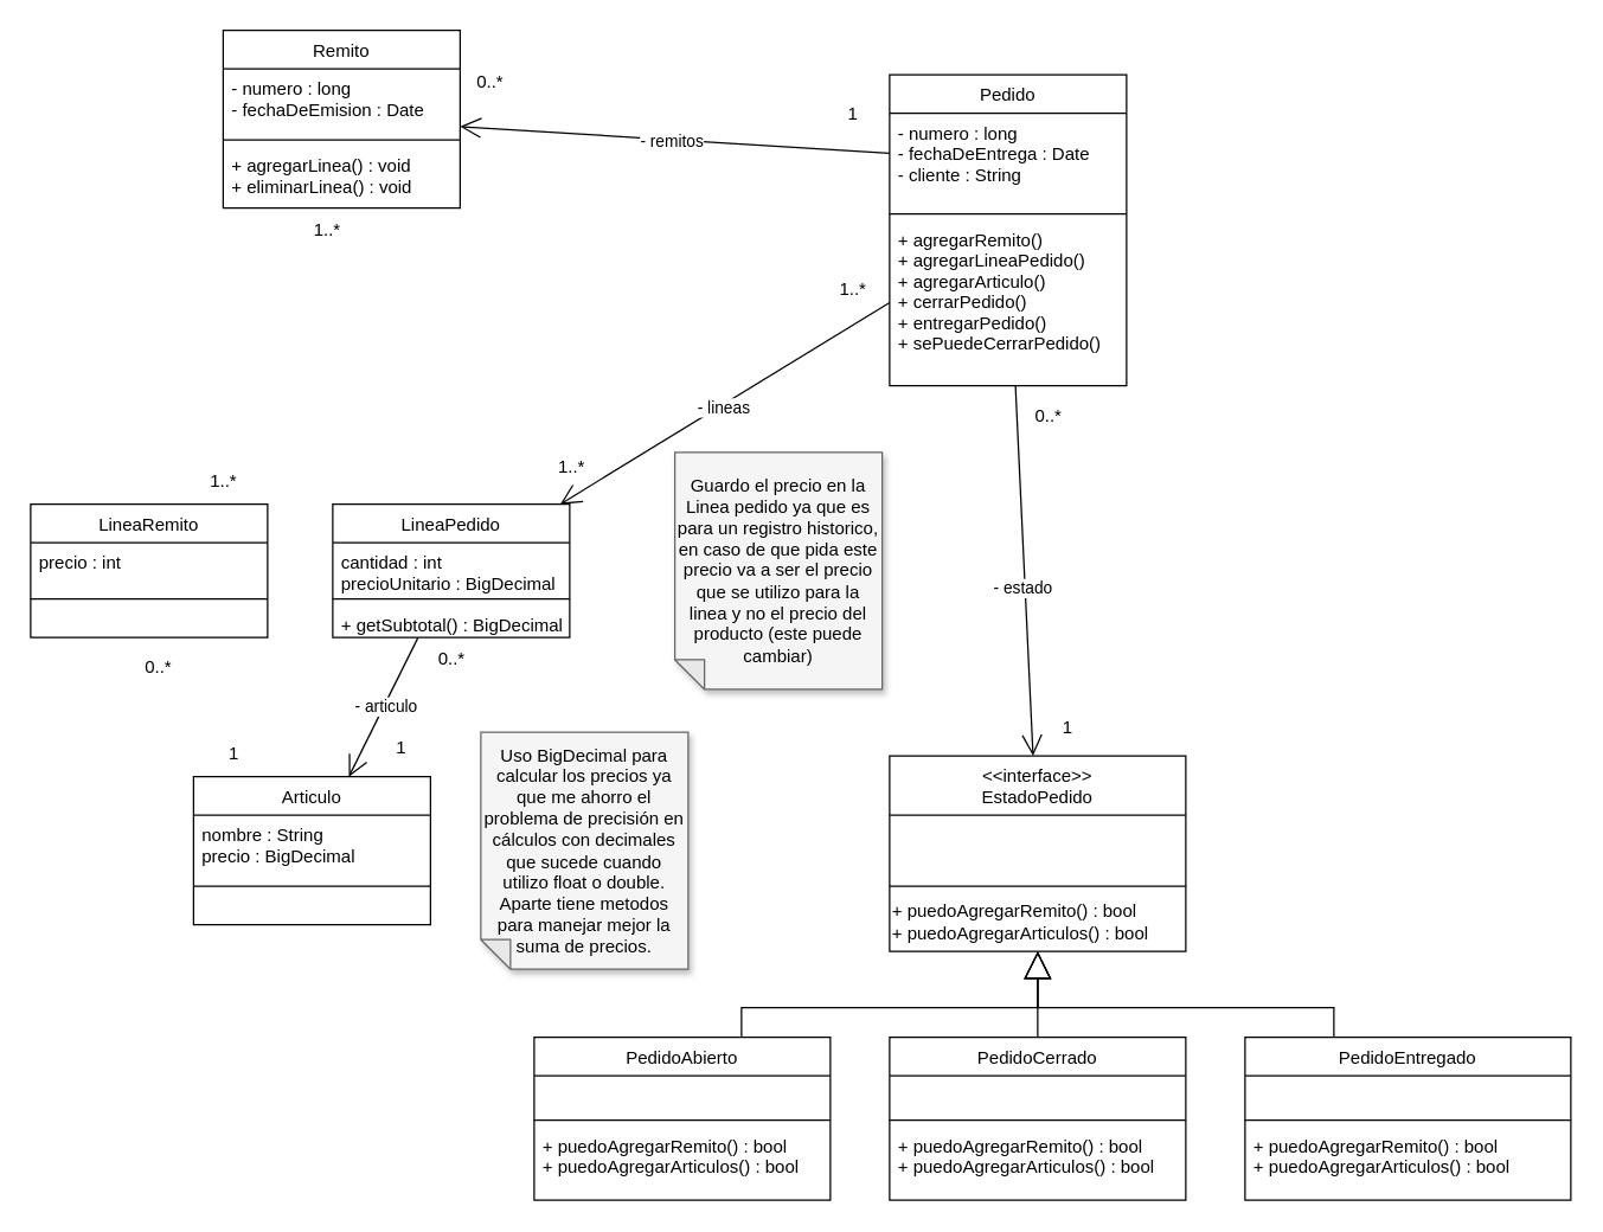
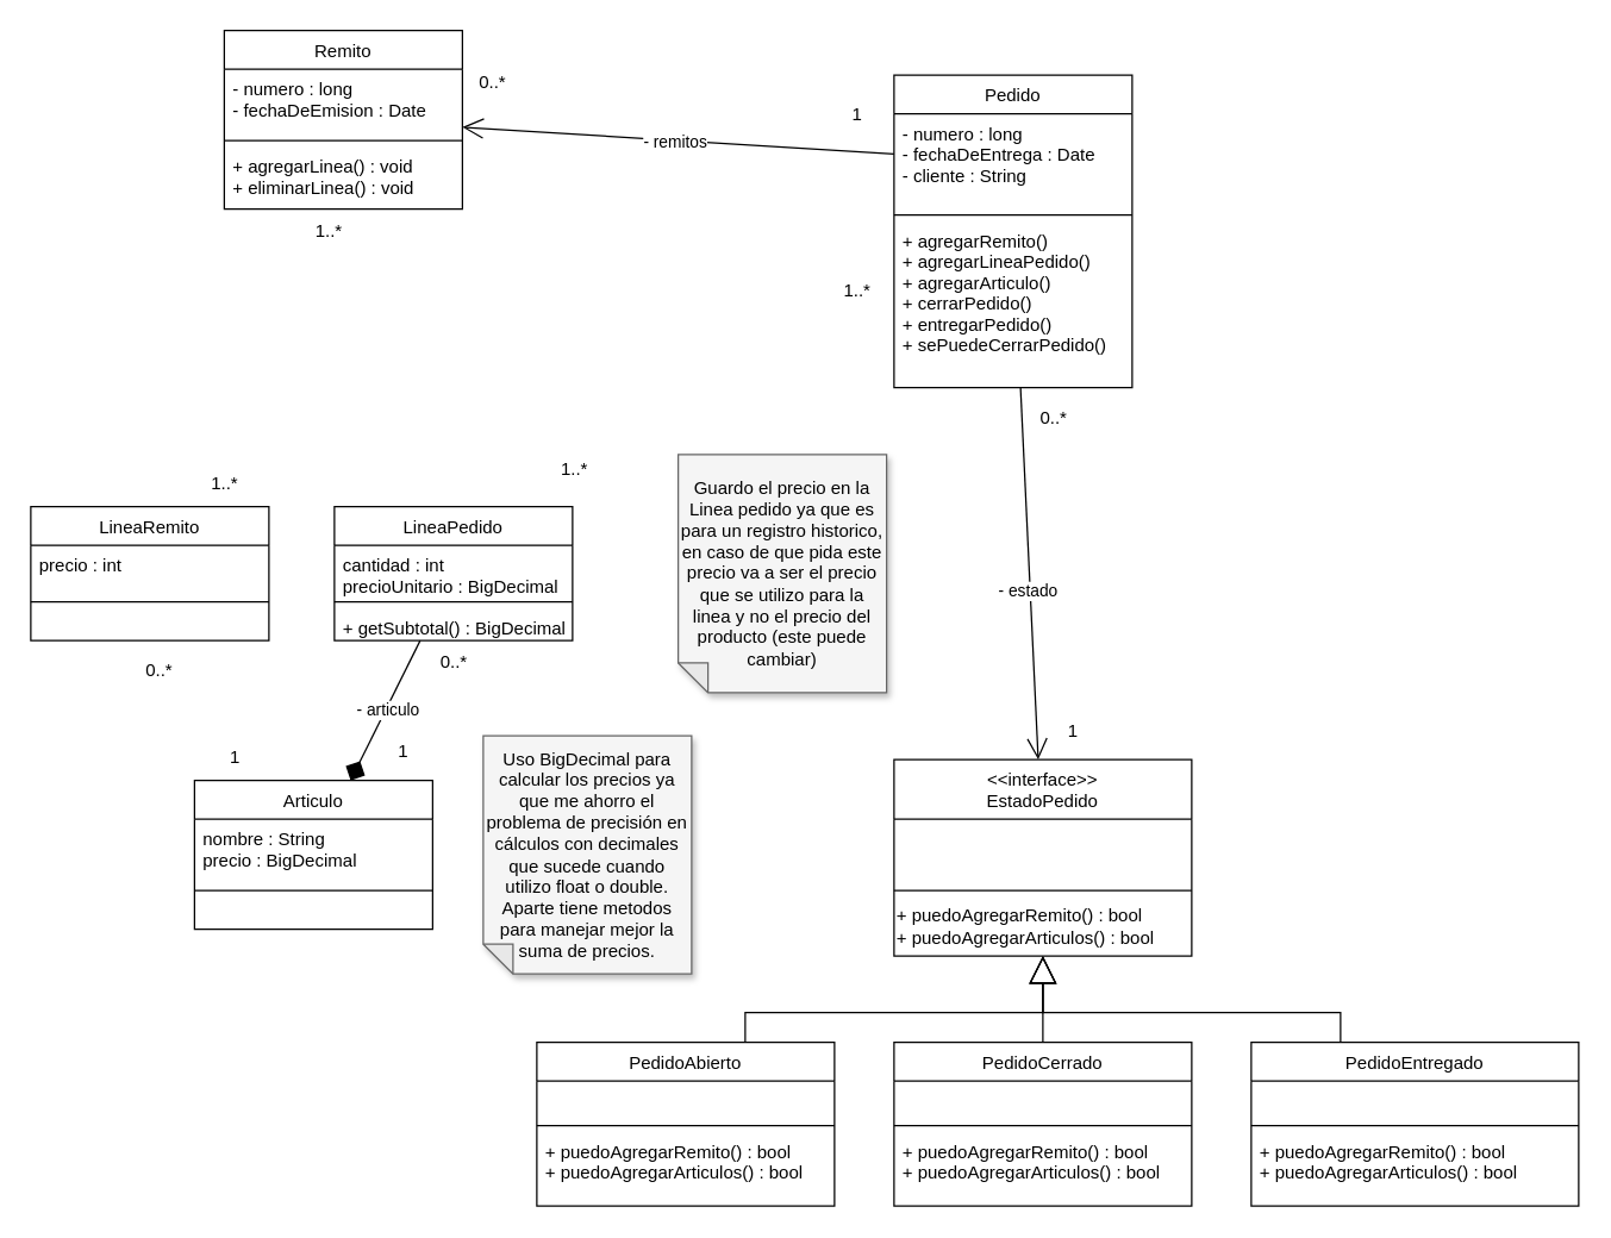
  <mxCell id="0" />
  <mxCell id="1" parent="0" />
  <mxCell id="2" value="Pedido" style="swimlane;fontStyle=0;align=center;verticalAlign=top;childLayout=stackLayout;horizontal=1;startSize=26;horizontalStack=0;resizeParent=1;resizeLast=0;collapsible=1;marginBottom=0;rounded=0;shadow=0;strokeWidth=1;" parent="1" vertex="1"><mxGeometry x="600" y="50" width="160" height="210" as="geometry"><mxRectangle x="230" y="140" width="160" height="26" as="alternateBounds" /></mxGeometry></mxCell>
  <mxCell id="3" value="- numero : long&#10;- fechaDeEntrega : Date&#10;- cliente : String" style="text;align=left;verticalAlign=top;spacingLeft=4;spacingRight=4;overflow=hidden;rotatable=0;points=[[0,0.5],[1,0.5]];portConstraint=eastwest;" parent="2" vertex="1"><mxGeometry y="26" width="160" height="64" as="geometry" /></mxCell>
  <mxCell id="4" value="" style="line;html=1;strokeWidth=1;align=left;verticalAlign=middle;spacingTop=-1;spacingLeft=3;spacingRight=3;rotatable=0;labelPosition=right;points=[];portConstraint=eastwest;" parent="2" vertex="1"><mxGeometry y="90" width="160" height="8" as="geometry" /></mxCell>
  <mxCell id="5" value="+ agregarRemito()&#10;+ agregarLineaPedido()&#10;+ agregarArticulo()&#10;+ cerrarPedido()&#10;+ entregarPedido()&#10;+ sePuedeCerrarPedido()" style="text;align=left;verticalAlign=top;spacingLeft=4;spacingRight=4;overflow=hidden;rotatable=0;points=[[0,0.5],[1,0.5]];portConstraint=eastwest;" parent="2" vertex="1"><mxGeometry y="98" width="160" height="112" as="geometry" /></mxCell>
  <mxCell id="6" value="Articulo" style="swimlane;fontStyle=0;align=center;verticalAlign=top;childLayout=stackLayout;horizontal=1;startSize=26;horizontalStack=0;resizeParent=1;resizeLast=0;collapsible=1;marginBottom=0;rounded=0;shadow=0;strokeWidth=1;" parent="1" vertex="1"><mxGeometry x="130" y="524" width="160" height="100" as="geometry"><mxRectangle x="230" y="140" width="160" height="26" as="alternateBounds" /></mxGeometry></mxCell>
  <mxCell id="7" value="nombre : String&#10;precio : BigDecimal" style="text;align=left;verticalAlign=top;spacingLeft=4;spacingRight=4;overflow=hidden;rotatable=0;points=[[0,0.5],[1,0.5]];portConstraint=eastwest;" parent="6" vertex="1"><mxGeometry y="26" width="160" height="44" as="geometry" /></mxCell>
  <mxCell id="8" value="" style="line;html=1;strokeWidth=1;align=left;verticalAlign=middle;spacingTop=-1;spacingLeft=3;spacingRight=3;rotatable=0;labelPosition=right;points=[];portConstraint=eastwest;" parent="6" vertex="1"><mxGeometry y="70" width="160" height="8" as="geometry" /></mxCell>
  <mxCell id="9" value=" " style="text;align=left;verticalAlign=top;spacingLeft=4;spacingRight=4;overflow=hidden;rotatable=0;points=[[0,0.5],[1,0.5]];portConstraint=eastwest;" parent="6" vertex="1"><mxGeometry y="78" width="160" height="22" as="geometry" /></mxCell>
  <mxCell id="10" value="Remito" style="swimlane;fontStyle=0;align=center;verticalAlign=top;childLayout=stackLayout;horizontal=1;startSize=26;horizontalStack=0;resizeParent=1;resizeLast=0;collapsible=1;marginBottom=0;rounded=0;shadow=0;strokeWidth=1;" parent="1" vertex="1"><mxGeometry x="150" y="20" width="160" height="120" as="geometry"><mxRectangle x="230" y="140" width="160" height="26" as="alternateBounds" /></mxGeometry></mxCell>
  <mxCell id="11" value="- numero : long&#10;- fechaDeEmision : Date" style="text;align=left;verticalAlign=top;spacingLeft=4;spacingRight=4;overflow=hidden;rotatable=0;points=[[0,0.5],[1,0.5]];portConstraint=eastwest;" parent="10" vertex="1"><mxGeometry y="26" width="160" height="44" as="geometry" /></mxCell>
  <mxCell id="12" value="" style="line;html=1;strokeWidth=1;align=left;verticalAlign=middle;spacingTop=-1;spacingLeft=3;spacingRight=3;rotatable=0;labelPosition=right;points=[];portConstraint=eastwest;" parent="10" vertex="1"><mxGeometry y="70" width="160" height="8" as="geometry" /></mxCell>
  <mxCell id="13" value="+ agregarLinea() : void&#10;+ eliminarLinea() : void" style="text;align=left;verticalAlign=top;spacingLeft=4;spacingRight=4;overflow=hidden;rotatable=0;points=[[0,0.5],[1,0.5]];portConstraint=eastwest;" parent="10" vertex="1"><mxGeometry y="78" width="160" height="42" as="geometry" /></mxCell>
  <mxCell id="14" value="&lt;&lt;interface&gt;&gt;&#10;EstadoPedido" style="swimlane;fontStyle=0;align=center;verticalAlign=top;childLayout=stackLayout;horizontal=1;startSize=40;horizontalStack=0;resizeParent=1;resizeLast=0;collapsible=1;marginBottom=0;rounded=0;shadow=0;strokeWidth=1;" parent="1" vertex="1"><mxGeometry x="600" y="510" width="200" height="132" as="geometry"><mxRectangle x="230" y="140" width="160" height="26" as="alternateBounds" /></mxGeometry></mxCell>
  <mxCell id="15" value=" " style="text;align=left;verticalAlign=top;spacingLeft=4;spacingRight=4;overflow=hidden;rotatable=0;points=[[0,0.5],[1,0.5]];portConstraint=eastwest;" parent="14" vertex="1"><mxGeometry y="40" width="200" height="44" as="geometry" /></mxCell>
  <mxCell id="16" value="" style="line;html=1;strokeWidth=1;align=left;verticalAlign=middle;spacingTop=-1;spacingLeft=3;spacingRight=3;rotatable=0;labelPosition=right;points=[];portConstraint=eastwest;" parent="14" vertex="1"><mxGeometry y="84" width="200" height="8" as="geometry" /></mxCell>
  <mxCell id="17" value="&lt;span style=&quot;&quot;&gt;+ puedoAgregarRemito() : bool&lt;/span&gt;&lt;br style=&quot;padding: 0px; margin: 0px;&quot;&gt;&lt;div style=&quot;&quot;&gt;&lt;span style=&quot;background-color: transparent; color: light-dark(rgb(0, 0, 0), rgb(255, 255, 255));&quot;&gt;+ puedoAgregarArticulos() : bool&lt;/span&gt;&lt;/div&gt;" style="text;html=1;align=left;verticalAlign=middle;resizable=0;points=[];autosize=1;strokeColor=none;fillColor=none;" parent="14" vertex="1"><mxGeometry y="92" width="200" height="40" as="geometry" /></mxCell>
  <mxCell id="18" value="PedidoCerrado" style="swimlane;fontStyle=0;align=center;verticalAlign=top;childLayout=stackLayout;horizontal=1;startSize=26;horizontalStack=0;resizeParent=1;resizeLast=0;collapsible=1;marginBottom=0;rounded=0;shadow=0;strokeWidth=1;" parent="1" vertex="1"><mxGeometry x="600" y="700" width="200" height="110" as="geometry"><mxRectangle x="230" y="140" width="160" height="26" as="alternateBounds" /></mxGeometry></mxCell>
  <mxCell id="19" value=" " style="text;align=left;verticalAlign=top;spacingLeft=4;spacingRight=4;overflow=hidden;rotatable=0;points=[[0,0.5],[1,0.5]];portConstraint=eastwest;" parent="18" vertex="1"><mxGeometry y="26" width="200" height="26" as="geometry" /></mxCell>
  <mxCell id="20" value="" style="line;html=1;strokeWidth=1;align=left;verticalAlign=middle;spacingTop=-1;spacingLeft=3;spacingRight=3;rotatable=0;labelPosition=right;points=[];portConstraint=eastwest;" parent="18" vertex="1"><mxGeometry y="52" width="200" height="8" as="geometry" /></mxCell>
  <mxCell id="21" value="+ puedoAgregarRemito() : bool&#10;+ puedoAgregarArticulos() : bool" style="text;align=left;verticalAlign=top;spacingLeft=4;spacingRight=4;overflow=hidden;rotatable=0;points=[[0,0.5],[1,0.5]];portConstraint=eastwest;" parent="18" vertex="1"><mxGeometry y="60" width="200" height="50" as="geometry" /></mxCell>
  <mxCell id="22" value="PedidoAbierto" style="swimlane;fontStyle=0;align=center;verticalAlign=top;childLayout=stackLayout;horizontal=1;startSize=26;horizontalStack=0;resizeParent=1;resizeLast=0;collapsible=1;marginBottom=0;rounded=0;shadow=0;strokeWidth=1;" parent="1" vertex="1"><mxGeometry x="360" y="700" width="200" height="110" as="geometry"><mxRectangle x="230" y="140" width="160" height="26" as="alternateBounds" /></mxGeometry></mxCell>
  <mxCell id="23" value=" " style="text;align=left;verticalAlign=top;spacingLeft=4;spacingRight=4;overflow=hidden;rotatable=0;points=[[0,0.5],[1,0.5]];portConstraint=eastwest;" parent="22" vertex="1"><mxGeometry y="26" width="200" height="26" as="geometry" /></mxCell>
  <mxCell id="24" value="" style="line;html=1;strokeWidth=1;align=left;verticalAlign=middle;spacingTop=-1;spacingLeft=3;spacingRight=3;rotatable=0;labelPosition=right;points=[];portConstraint=eastwest;" parent="22" vertex="1"><mxGeometry y="52" width="200" height="8" as="geometry" /></mxCell>
  <mxCell id="25" value="+ puedoAgregarRemito() : bool&#10;+ puedoAgregarArticulos() : bool" style="text;align=left;verticalAlign=top;spacingLeft=4;spacingRight=4;overflow=hidden;rotatable=0;points=[[0,0.5],[1,0.5]];portConstraint=eastwest;" parent="22" vertex="1"><mxGeometry y="60" width="200" height="50" as="geometry" /></mxCell>
  <mxCell id="26" value="PedidoEntregado" style="swimlane;fontStyle=0;align=center;verticalAlign=top;childLayout=stackLayout;horizontal=1;startSize=26;horizontalStack=0;resizeParent=1;resizeLast=0;collapsible=1;marginBottom=0;rounded=0;shadow=0;strokeWidth=1;" parent="1" vertex="1"><mxGeometry x="840" y="700" width="220" height="110" as="geometry"><mxRectangle x="230" y="140" width="160" height="26" as="alternateBounds" /></mxGeometry></mxCell>
  <mxCell id="27" value=" " style="text;align=left;verticalAlign=top;spacingLeft=4;spacingRight=4;overflow=hidden;rotatable=0;points=[[0,0.5],[1,0.5]];portConstraint=eastwest;" parent="26" vertex="1"><mxGeometry y="26" width="220" height="26" as="geometry" /></mxCell>
  <mxCell id="28" value="" style="line;html=1;strokeWidth=1;align=left;verticalAlign=middle;spacingTop=-1;spacingLeft=3;spacingRight=3;rotatable=0;labelPosition=right;points=[];portConstraint=eastwest;" parent="26" vertex="1"><mxGeometry y="52" width="220" height="8" as="geometry" /></mxCell>
  <mxCell id="29" value="+ puedoAgregarRemito() : bool&#10;+ puedoAgregarArticulos() : bool" style="text;align=left;verticalAlign=top;spacingLeft=4;spacingRight=4;overflow=hidden;rotatable=0;points=[[0,0.5],[1,0.5]];portConstraint=eastwest;" parent="26" vertex="1"><mxGeometry y="60" width="220" height="50" as="geometry" /></mxCell>
- <mxCell id="30" value="" style="endArrow=open;endFill=1;endSize=12;html=1;rounded=0;" parent="1" source="43" target="6" edge="1"><mxGeometry width="160" relative="1" as="geometry"><mxPoint x="450" y="430" as="sourcePoint" /><mxPoint x="340" y="474" as="targetPoint" /></mxGeometry></mxCell>
+ <mxCell id="30" value="" style="endArrow=diamond;endFill=1;endSize=12;html=1;rounded=0;" parent="1" source="43" target="6" edge="1"><mxGeometry width="160" relative="1" as="geometry"><mxPoint x="450" y="430" as="sourcePoint" /><mxPoint x="340" y="474" as="targetPoint" /></mxGeometry></mxCell>
  <mxCell id="31" value="- articulo" style="edgeLabel;html=1;align=center;verticalAlign=middle;resizable=0;points=[];" parent="30" vertex="1" connectable="0"><mxGeometry x="-0.03" y="1" relative="1" as="geometry"><mxPoint as="offset" /></mxGeometry></mxCell>
  <mxCell id="32" value="" style="endArrow=open;endFill=1;endSize=12;html=1;rounded=0;" parent="1" source="2" target="14" edge="1"><mxGeometry width="160" relative="1" as="geometry"><mxPoint x="370" y="506" as="sourcePoint" /><mxPoint x="370" y="430" as="targetPoint" /></mxGeometry></mxCell>
  <mxCell id="33" value="- estado" style="edgeLabel;html=1;align=center;verticalAlign=middle;resizable=0;points=[];" parent="32" vertex="1" connectable="0"><mxGeometry x="0.097" y="-2" relative="1" as="geometry"><mxPoint as="offset" /></mxGeometry></mxCell>
  <mxCell id="34" value="" style="endArrow=block;endSize=16;endFill=0;html=1;rounded=0;edgeStyle=orthogonalEdgeStyle;" parent="1" source="22" target="14" edge="1"><mxGeometry width="160" relative="1" as="geometry"><mxPoint x="520" y="650" as="sourcePoint" /><mxPoint x="680" y="650" as="targetPoint" /><Array as="points"><mxPoint x="500" y="680" /><mxPoint x="700" y="680" /></Array><mxPoint as="offset" /></mxGeometry></mxCell>
  <mxCell id="35" value="" style="endArrow=block;endSize=16;endFill=0;html=1;rounded=0;edgeStyle=orthogonalEdgeStyle;exitX=0.5;exitY=0;exitDx=0;exitDy=0;" parent="1" source="18" target="14" edge="1"><mxGeometry width="160" relative="1" as="geometry"><mxPoint x="650" y="764" as="sourcePoint" /><mxPoint x="850" y="700" as="targetPoint" /><Array as="points"><mxPoint x="700" y="670" /><mxPoint x="700" y="670" /></Array><mxPoint as="offset" /></mxGeometry></mxCell>
  <mxCell id="36" value="" style="endArrow=block;endSize=16;endFill=0;html=1;rounded=0;edgeStyle=orthogonalEdgeStyle;" parent="1" source="26" target="14" edge="1"><mxGeometry width="160" relative="1" as="geometry"><mxPoint x="940" y="660" as="sourcePoint" /><mxPoint x="890" y="550" as="targetPoint" /><Array as="points"><mxPoint x="900" y="680" /><mxPoint x="700" y="680" /></Array></mxGeometry></mxCell>
- <mxCell id="37" value="" style="endArrow=open;endFill=1;endSize=12;html=1;rounded=0;" parent="1" source="2" target="43" edge="1"><mxGeometry width="160" relative="1" as="geometry"><mxPoint x="360" y="230" as="sourcePoint" /><mxPoint x="350" y="110" as="targetPoint" /></mxGeometry></mxCell>
- <mxCell id="38" value="- lineas" style="edgeLabel;html=1;align=center;verticalAlign=middle;resizable=0;points=[];" parent="37" vertex="1" connectable="0"><mxGeometry x="0.022" y="1" relative="1" as="geometry"><mxPoint as="offset" /></mxGeometry></mxCell>
  <mxCell id="39" value="LineaRemito" style="swimlane;fontStyle=0;align=center;verticalAlign=top;childLayout=stackLayout;horizontal=1;startSize=26;horizontalStack=0;resizeParent=1;resizeLast=0;collapsible=1;marginBottom=0;rounded=0;shadow=0;strokeWidth=1;" parent="1" vertex="1"><mxGeometry x="20" y="340" width="160" height="90" as="geometry"><mxRectangle x="230" y="140" width="160" height="26" as="alternateBounds" /></mxGeometry></mxCell>
  <mxCell id="40" value="precio : int" style="text;align=left;verticalAlign=top;spacingLeft=4;spacingRight=4;overflow=hidden;rotatable=0;points=[[0,0.5],[1,0.5]];portConstraint=eastwest;" parent="39" vertex="1"><mxGeometry y="26" width="160" height="34" as="geometry" /></mxCell>
  <mxCell id="41" value="" style="line;html=1;strokeWidth=1;align=left;verticalAlign=middle;spacingTop=-1;spacingLeft=3;spacingRight=3;rotatable=0;labelPosition=right;points=[];portConstraint=eastwest;" parent="39" vertex="1"><mxGeometry y="60" width="160" height="8" as="geometry" /></mxCell>
  <mxCell id="42" value=" " style="text;align=left;verticalAlign=top;spacingLeft=4;spacingRight=4;overflow=hidden;rotatable=0;points=[[0,0.5],[1,0.5]];portConstraint=eastwest;" parent="39" vertex="1"><mxGeometry y="68" width="160" height="22" as="geometry" /></mxCell>
  <mxCell id="43" value="LineaPedido" style="swimlane;fontStyle=0;align=center;verticalAlign=top;childLayout=stackLayout;horizontal=1;startSize=26;horizontalStack=0;resizeParent=1;resizeLast=0;collapsible=1;marginBottom=0;rounded=0;shadow=0;strokeWidth=1;" parent="1" vertex="1"><mxGeometry x="224" y="340" width="160" height="90" as="geometry"><mxRectangle x="230" y="140" width="160" height="26" as="alternateBounds" /></mxGeometry></mxCell>
  <mxCell id="44" value="cantidad : int&#10;precioUnitario : BigDecimal" style="text;align=left;verticalAlign=top;spacingLeft=4;spacingRight=4;overflow=hidden;rotatable=0;points=[[0,0.5],[1,0.5]];portConstraint=eastwest;" parent="43" vertex="1"><mxGeometry y="26" width="160" height="34" as="geometry" /></mxCell>
  <mxCell id="45" value="" style="line;html=1;strokeWidth=1;align=left;verticalAlign=middle;spacingTop=-1;spacingLeft=3;spacingRight=3;rotatable=0;labelPosition=right;points=[];portConstraint=eastwest;" parent="43" vertex="1"><mxGeometry y="60" width="160" height="8" as="geometry" /></mxCell>
  <mxCell id="46" value="+ getSubtotal() : BigDecimal" style="text;align=left;verticalAlign=top;spacingLeft=4;spacingRight=4;overflow=hidden;rotatable=0;points=[[0,0.5],[1,0.5]];portConstraint=eastwest;" parent="43" vertex="1"><mxGeometry y="68" width="160" height="22" as="geometry" /></mxCell>
  <mxCell id="47" value="" style="endArrow=open;endFill=1;endSize=12;html=1;rounded=0;" parent="1" source="3" target="10" edge="1"><mxGeometry width="160" relative="1" as="geometry"><mxPoint x="453.88" y="-116" as="sourcePoint" /><mxPoint x="580" y="374" as="targetPoint" /></mxGeometry></mxCell>
  <mxCell id="48" value="- remitos" style="edgeLabel;html=1;align=center;verticalAlign=middle;resizable=0;points=[];" parent="47" vertex="1" connectable="0"><mxGeometry x="0.022" y="1" relative="1" as="geometry"><mxPoint as="offset" /></mxGeometry></mxCell>
  <mxCell id="49" value="1" style="text;html=1;align=center;verticalAlign=middle;resizable=0;points=[];autosize=1;strokeColor=none;fillColor=none;" parent="1" vertex="1"><mxGeometry x="560" y="62" width="30" height="30" as="geometry" /></mxCell>
  <mxCell id="50" value="0..*" style="text;html=1;align=center;verticalAlign=middle;resizable=0;points=[];autosize=1;strokeColor=none;fillColor=none;" parent="1" vertex="1"><mxGeometry x="310" y="40" width="40" height="30" as="geometry" /></mxCell>
  <mxCell id="51" value="1..*" style="text;html=1;align=center;verticalAlign=middle;resizable=0;points=[];autosize=1;strokeColor=none;fillColor=none;" parent="1" vertex="1"><mxGeometry x="555" y="180" width="40" height="30" as="geometry" /></mxCell>
  <mxCell id="52" value="1..*" style="text;html=1;align=center;verticalAlign=middle;resizable=0;points=[];autosize=1;strokeColor=none;fillColor=none;" parent="1" vertex="1"><mxGeometry x="365" y="300" width="40" height="30" as="geometry" /></mxCell>
  <mxCell id="53" value="1..*" style="text;html=1;align=center;verticalAlign=middle;resizable=0;points=[];autosize=1;strokeColor=none;fillColor=none;" parent="1" vertex="1"><mxGeometry x="130" y="310" width="40" height="30" as="geometry" /></mxCell>
  <mxCell id="54" value="1..*" style="text;html=1;align=center;verticalAlign=middle;resizable=0;points=[];autosize=1;strokeColor=none;fillColor=none;" parent="1" vertex="1"><mxGeometry x="200" y="140" width="40" height="30" as="geometry" /></mxCell>
  <mxCell id="55" value="0..*" style="text;html=1;align=center;verticalAlign=middle;resizable=0;points=[];autosize=1;strokeColor=none;fillColor=none;" parent="1" vertex="1"><mxGeometry x="284" y="430" width="40" height="30" as="geometry" /></mxCell>
  <mxCell id="56" value="1" style="text;html=1;align=center;verticalAlign=middle;resizable=0;points=[];autosize=1;strokeColor=none;fillColor=none;" parent="1" vertex="1"><mxGeometry x="255" y="490" width="30" height="30" as="geometry" /></mxCell>
  <mxCell id="57" value="0..*" style="text;html=1;align=center;verticalAlign=middle;resizable=0;points=[];autosize=1;strokeColor=none;fillColor=none;" parent="1" vertex="1"><mxGeometry x="86" y="435" width="40" height="30" as="geometry" /></mxCell>
  <mxCell id="58" value="1" style="text;html=1;align=center;verticalAlign=middle;resizable=0;points=[];autosize=1;strokeColor=none;fillColor=none;" parent="1" vertex="1"><mxGeometry x="142" y="494" width="30" height="30" as="geometry" /></mxCell>
  <mxCell id="59" value="1" style="text;html=1;align=center;verticalAlign=middle;resizable=0;points=[];autosize=1;strokeColor=none;fillColor=none;" parent="1" vertex="1"><mxGeometry x="705" y="476" width="30" height="30" as="geometry" /></mxCell>
  <mxCell id="60" value="0..*" style="text;html=1;align=center;verticalAlign=middle;resizable=0;points=[];autosize=1;strokeColor=none;fillColor=none;" parent="1" vertex="1"><mxGeometry x="687" y="266" width="40" height="30" as="geometry" /></mxCell>
  <mxCell id="61" value="&lt;font color=&quot;#000000&quot;&gt;Guardo el precio en la Linea pedido ya que es para un registro historico, en caso de que pida este precio va a ser el precio que se utilizo para la linea y no el precio del producto (este puede cambiar)&lt;/font&gt;" style="shape=note;whiteSpace=wrap;html=1;backgroundOutline=1;darkOpacity=0.05;fillStyle=solid;direction=west;gradientDirection=north;shadow=1;size=20;pointerEvents=1;fillColor=#f5f5f5;strokeColor=#666666;fontColor=#333333;" parent="1" vertex="1"><mxGeometry x="455" y="305" width="140" height="160" as="geometry" /></mxCell>
  <mxCell id="62" value="&lt;font color=&quot;#000000&quot;&gt;Uso BigDecimal para calcular los precios ya que me ahorro el problema de&amp;nbsp;precisión en cálculos con decimales que sucede cuando utilizo float o double. Aparte tiene metodos para manejar mejor la suma de precios.&lt;/font&gt;" style="shape=note;whiteSpace=wrap;html=1;backgroundOutline=1;darkOpacity=0.05;fillStyle=solid;direction=west;gradientDirection=north;shadow=1;size=20;pointerEvents=1;fillColor=#f5f5f5;strokeColor=#666666;fontColor=#333333;" parent="1" vertex="1"><mxGeometry x="324" y="494" width="140" height="160" as="geometry" /></mxCell>
